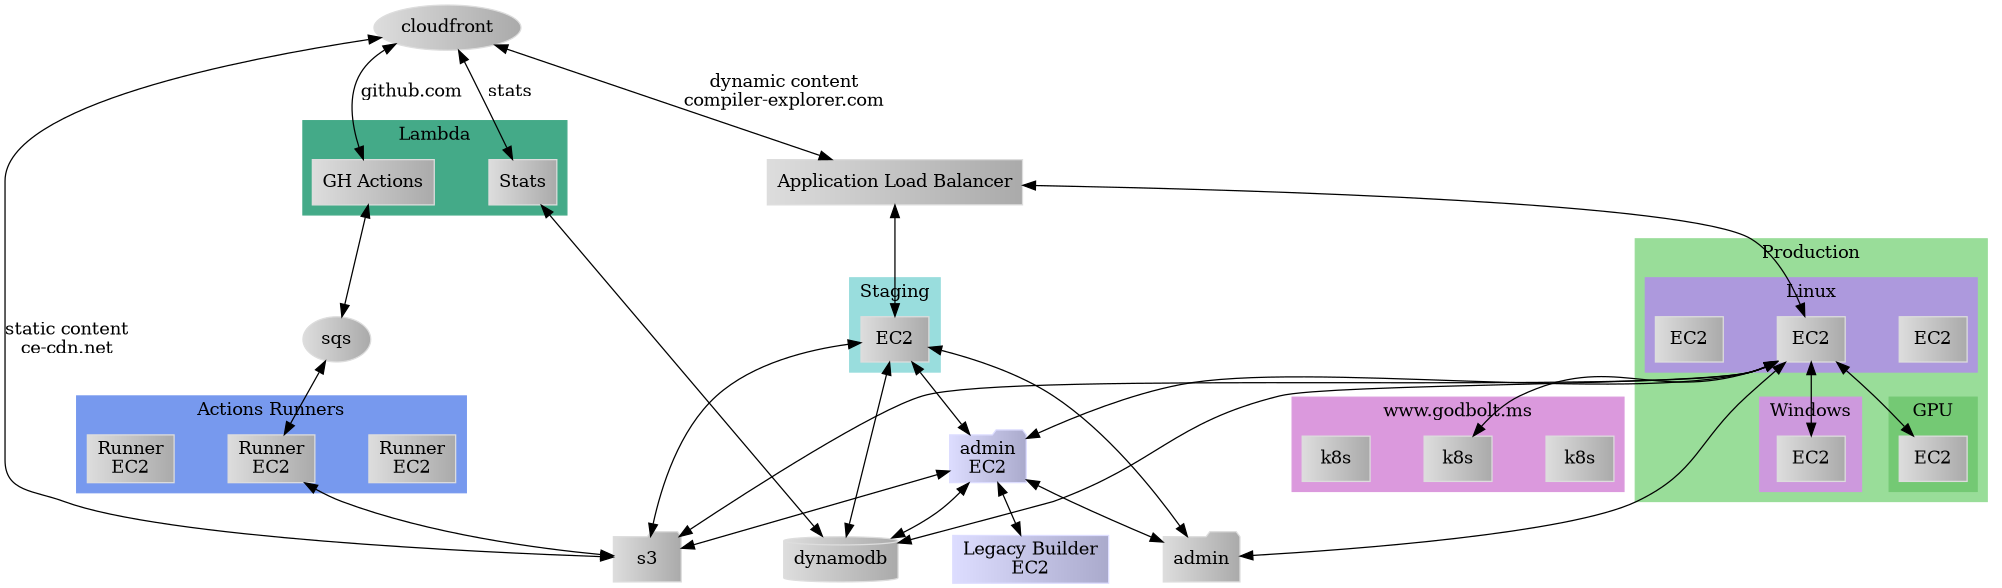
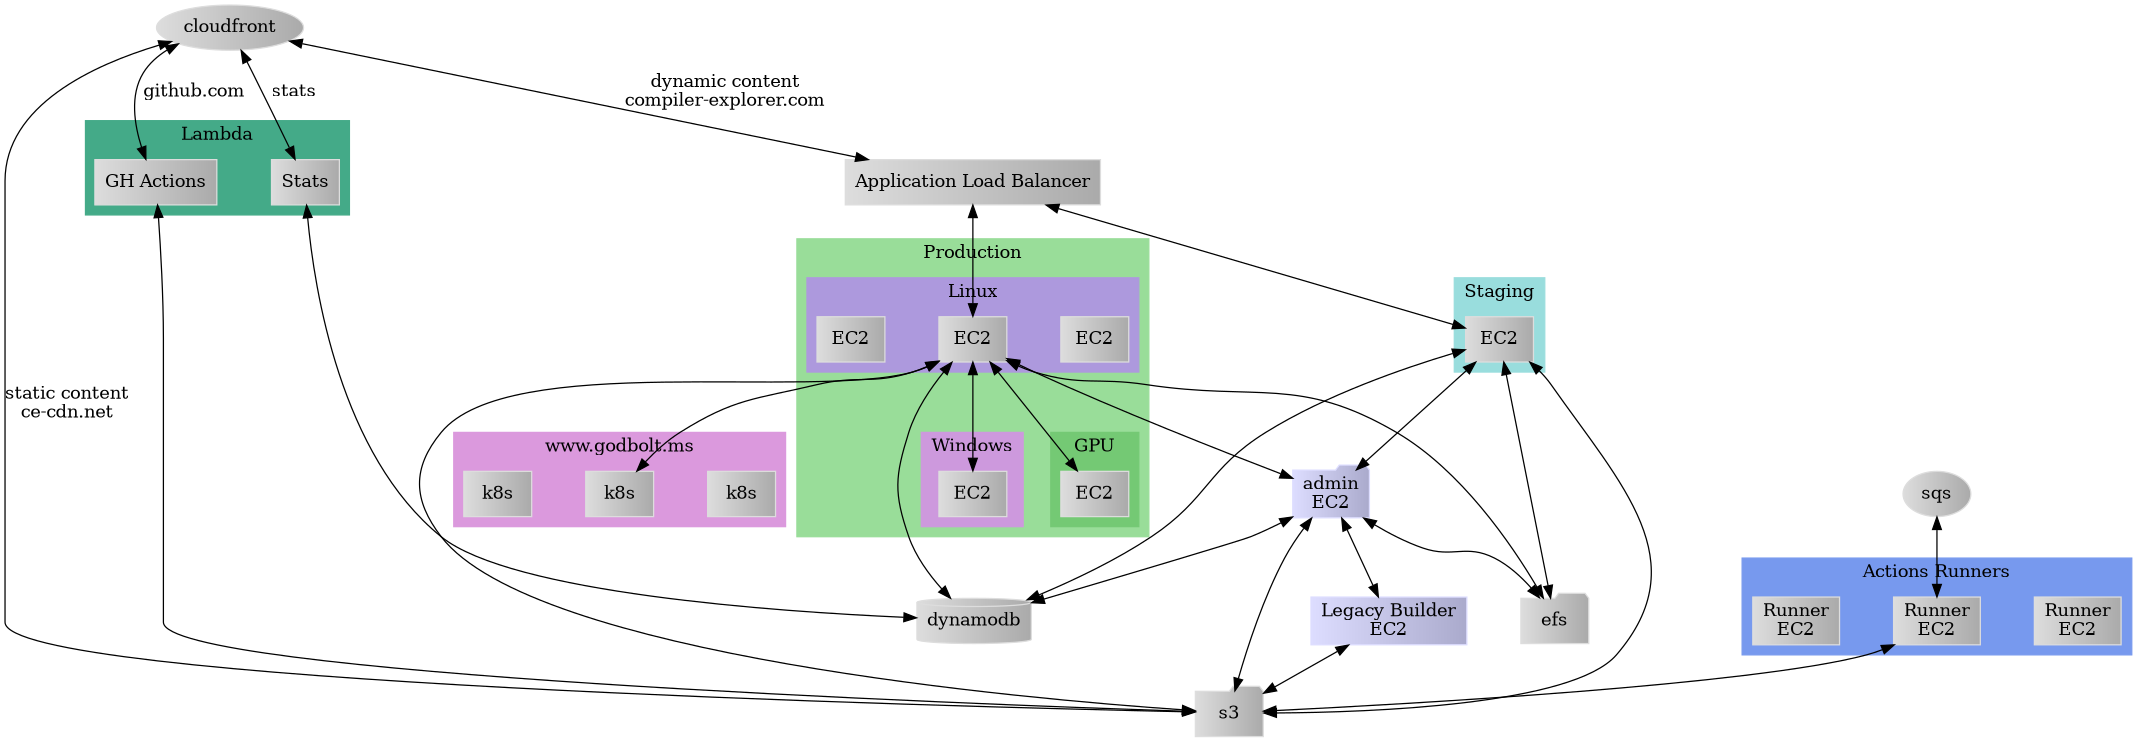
  digraph {
    bgcolor=white
    compound=true
    nodesep=0.6
    node [color="#dddddd:#aaaaaa" shape=box style=filled]
    edge [dir=both]
    n1 [label=k8s]
    n2 [label=k8s]
    n3 [label=k8s]
    n4 [label=EC2]
    n5 [label=EC2]
    n6 [label=EC2]
    n7 [label=EC2]
    n8 [label=EC2]
    n9 [label=EC2]
    n10 [label="GH Actions"]
    n11 [label=Stats]
    n12 [label="Runner\nEC2"]
    n13 [label="Runner\nEC2"]
    n14 [label="Runner\nEC2"]
    s3 [shape=folder]
    n16 [color="#ddddff:#aaaacc" label="admin\nEC2" rank=sink shape=folder]
-   efs [shape=folder label=admin]
+   efs [shape=folder]
    dynamodb [shape=cylinder]
    sqs [shape=oval]
    cloudfront [shape=oval]
    n21 [label="Application Load Balancer"]
    n22 [color="#ddddff:#aaaacc" label="Legacy Builder\nEC2"]
    subgraph cluster_1 {
      color="#db99dd"
      label="www.godbolt.ms"
      style=filled
      n1
      n2
      n3
    }
    subgraph cluster_2 {
      color="#99dd99"
      label=Production
      style=filled
      subgraph cluster_3 {
        color="#ad99dd"
        label=Linux
        style=filled
        n4
        n5
        n6
      }
      subgraph cluster_4 {
        color="#cd99dd"
        label=Windows
        style=filled
        n7
      }
      subgraph cluster_5 {
        color="#74c974"
        label=GPU
        style=filled
        n8
      }
    }
    subgraph cluster_6 {
      color="#99dddd"
      label=Staging
      style=filled
      n9
    }
    subgraph cluster_7 {
      color="#44aa88"
      label=Lambda
      style=filled
      n10
      n11
    }
    subgraph cluster_8 {
      color="#7799ee"
      label="Actions Runners"
      style=filled
      n12
      n13
      n14
    }
    n5 -> n2
    n5 -> n7
    n5 -> n8
    n5 -> s3
    n5 -> n16
    n5 -> efs
    n5 -> dynamodb
    n9 -> s3
    n9 -> n16
    n9 -> efs
    n9 -> dynamodb
-   n10 -> sqs
+   n10 -> s3
    n11 -> dynamodb
    n13 -> s3
    n16 -> s3
    n16 -> efs
    n16 -> dynamodb
    n16 -> n22
    sqs -> n13
    cloudfront -> n10 [label="github.com"]
    cloudfront -> n11 [label=stats]
    cloudfront -> s3 [label="static content\nce-cdn.net"]
    cloudfront -> n21 [label="dynamic content\ncompiler-explorer.com"]
    n21 -> n5
    n21 -> n9
+   n22 -> s3
  }
